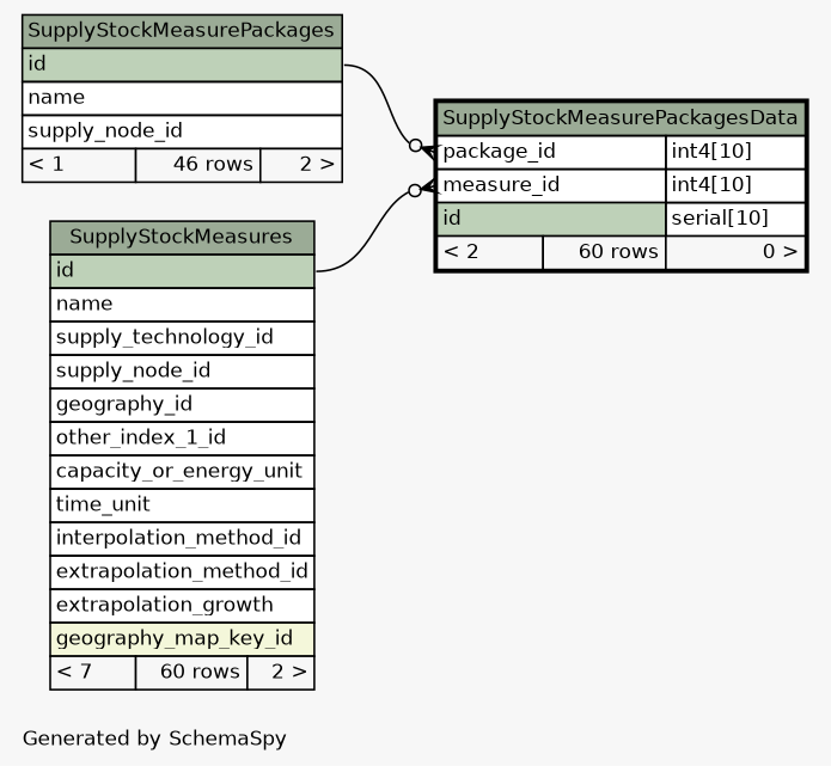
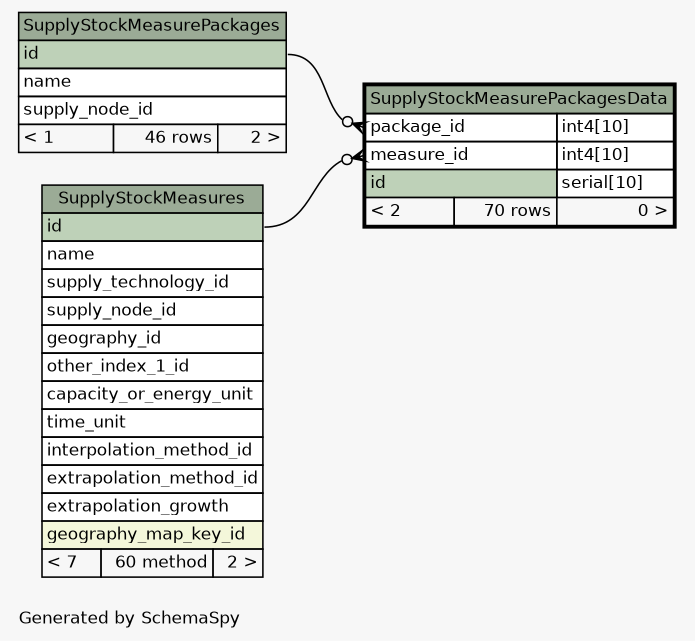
  digraph {
    bgcolor="#f7f7f7"
    fontname=Helvetica
    fontsize=11
    label="\nGenerated by SchemaSpy"
    labeljust=l
    nodesep=0.18
    rankdir=RL
    ranksep=0.46
    node [fontname=Helvetica fontsize=11 shape=plaintext]
    edge [arrowhead=none arrowsize=0.8 arrowtail=crowodot dir=back headport="id:e"]
-   n1 [label=<     <TABLE BORDER="2" CELLBORDER="1" CELLSPACING="0" BGCOLOR="#ffffff">       <TR><TD COLSPAN="3" BGCOLOR="#9bab96" ALIGN="CENTER">SupplyStockMeasurePackagesData</TD></TR>       <TR><TD PORT="package_id" COLSPAN="2" ALIGN="LEFT">package_id</TD><TD PORT="package_id.type" ALIGN="LEFT">int4[10]</TD></TR>       <TR><TD PORT="measure_id" COLSPAN="2" ALIGN="LEFT">measure_id</TD><TD PORT="measure_id.type" ALIGN="LEFT">int4[10]</TD></TR>       <TR><TD PORT="id" COLSPAN="2" BGCOLOR="#bed1b8" ALIGN="LEFT">id</TD><TD PORT="id.type" ALIGN="LEFT">serial[10]</TD></TR>       <TR><TD ALIGN="LEFT" BGCOLOR="#f7f7f7">&lt; 2</TD><TD ALIGN="RIGHT" BGCOLOR="#f7f7f7">60 rows</TD><TD ALIGN="RIGHT" BGCOLOR="#f7f7f7">0 &gt;</TD></TR>     </TABLE>>]
-   n2 [label=<     <TABLE BORDER="0" CELLBORDER="1" CELLSPACING="0" BGCOLOR="#ffffff">       <TR><TD COLSPAN="3" BGCOLOR="#9bab96" ALIGN="CENTER">SupplyStockMeasures</TD></TR>       <TR><TD PORT="id" COLSPAN="3" BGCOLOR="#bed1b8" ALIGN="LEFT">id</TD></TR>       <TR><TD PORT="name" COLSPAN="3" ALIGN="LEFT">name</TD></TR>       <TR><TD PORT="supply_technology_id" COLSPAN="3" ALIGN="LEFT">supply_technology_id</TD></TR>       <TR><TD PORT="supply_node_id" COLSPAN="3" ALIGN="LEFT">supply_node_id</TD></TR>       <TR><TD PORT="geography_id" COLSPAN="3" ALIGN="LEFT">geography_id</TD></TR>       <TR><TD PORT="other_index_1_id" COLSPAN="3" ALIGN="LEFT">other_index_1_id</TD></TR>       <TR><TD PORT="capacity_or_energy_unit" COLSPAN="3" ALIGN="LEFT">capacity_or_energy_unit</TD></TR>       <TR><TD PORT="time_unit" COLSPAN="3" ALIGN="LEFT">time_unit</TD></TR>       <TR><TD PORT="interpolation_method_id" COLSPAN="3" ALIGN="LEFT">interpolation_method_id</TD></TR>       <TR><TD PORT="extrapolation_method_id" COLSPAN="3" ALIGN="LEFT">extrapolation_method_id</TD></TR>       <TR><TD PORT="extrapolation_growth" COLSPAN="3" ALIGN="LEFT">extrapolation_growth</TD></TR>       <TR><TD PORT="geography_map_key_id" COLSPAN="3" BGCOLOR="#f4f7da" ALIGN="LEFT">geography_map_key_id</TD></TR>       <TR><TD ALIGN="LEFT" BGCOLOR="#f7f7f7">&lt; 7</TD><TD ALIGN="RIGHT" BGCOLOR="#f7f7f7">60 rows</TD><TD ALIGN="RIGHT" BGCOLOR="#f7f7f7">2 &gt;</TD></TR>     </TABLE>>]
+   n1 [label=<     <TABLE BORDER="2" CELLBORDER="1" CELLSPACING="0" BGCOLOR="#ffffff">       <TR><TD COLSPAN="3" BGCOLOR="#9bab96" ALIGN="CENTER">SupplyStockMeasurePackagesData</TD></TR>       <TR><TD PORT="package_id" COLSPAN="2" ALIGN="LEFT">package_id</TD><TD PORT="package_id.type" ALIGN="LEFT">int4[10]</TD></TR>       <TR><TD PORT="measure_id" COLSPAN="2" ALIGN="LEFT">measure_id</TD><TD PORT="measure_id.type" ALIGN="LEFT">int4[10]</TD></TR>       <TR><TD PORT="id" COLSPAN="2" BGCOLOR="#bed1b8" ALIGN="LEFT">id</TD><TD PORT="id.type" ALIGN="LEFT">serial[10]</TD></TR>       <TR><TD ALIGN="LEFT" BGCOLOR="#f7f7f7">&lt; 2</TD><TD ALIGN="RIGHT" BGCOLOR="#f7f7f7">70 rows</TD><TD ALIGN="RIGHT" BGCOLOR="#f7f7f7">0 &gt;</TD></TR>     </TABLE>>]
+   n2 [label=<     <TABLE BORDER="0" CELLBORDER="1" CELLSPACING="0" BGCOLOR="#ffffff">       <TR><TD COLSPAN="3" BGCOLOR="#9bab96" ALIGN="CENTER">SupplyStockMeasures</TD></TR>       <TR><TD PORT="id" COLSPAN="3" BGCOLOR="#bed1b8" ALIGN="LEFT">id</TD></TR>       <TR><TD PORT="name" COLSPAN="3" ALIGN="LEFT">name</TD></TR>       <TR><TD PORT="supply_technology_id" COLSPAN="3" ALIGN="LEFT">supply_technology_id</TD></TR>       <TR><TD PORT="supply_node_id" COLSPAN="3" ALIGN="LEFT">supply_node_id</TD></TR>       <TR><TD PORT="geography_id" COLSPAN="3" ALIGN="LEFT">geography_id</TD></TR>       <TR><TD PORT="other_index_1_id" COLSPAN="3" ALIGN="LEFT">other_index_1_id</TD></TR>       <TR><TD PORT="capacity_or_energy_unit" COLSPAN="3" ALIGN="LEFT">capacity_or_energy_unit</TD></TR>       <TR><TD PORT="time_unit" COLSPAN="3" ALIGN="LEFT">time_unit</TD></TR>       <TR><TD PORT="interpolation_method_id" COLSPAN="3" ALIGN="LEFT">interpolation_method_id</TD></TR>       <TR><TD PORT="extrapolation_method_id" COLSPAN="3" ALIGN="LEFT">extrapolation_method_id</TD></TR>       <TR><TD PORT="extrapolation_growth" COLSPAN="3" ALIGN="LEFT">extrapolation_growth</TD></TR>       <TR><TD PORT="geography_map_key_id" COLSPAN="3" BGCOLOR="#f4f7da" ALIGN="LEFT">geography_map_key_id</TD></TR>       <TR><TD ALIGN="LEFT" BGCOLOR="#f7f7f7">&lt; 7</TD><TD ALIGN="RIGHT" BGCOLOR="#f7f7f7">60 method</TD><TD ALIGN="RIGHT" BGCOLOR="#f7f7f7">2 &gt;</TD></TR>     </TABLE>>]
    n3 [label=<     <TABLE BORDER="0" CELLBORDER="1" CELLSPACING="0" BGCOLOR="#ffffff">       <TR><TD COLSPAN="3" BGCOLOR="#9bab96" ALIGN="CENTER">SupplyStockMeasurePackages</TD></TR>       <TR><TD PORT="id" COLSPAN="3" BGCOLOR="#bed1b8" ALIGN="LEFT">id</TD></TR>       <TR><TD PORT="name" COLSPAN="3" ALIGN="LEFT">name</TD></TR>       <TR><TD PORT="supply_node_id" COLSPAN="3" ALIGN="LEFT">supply_node_id</TD></TR>       <TR><TD ALIGN="LEFT" BGCOLOR="#f7f7f7">&lt; 1</TD><TD ALIGN="RIGHT" BGCOLOR="#f7f7f7">46 rows</TD><TD ALIGN="RIGHT" BGCOLOR="#f7f7f7">2 &gt;</TD></TR>     </TABLE>>]
    n1 -> n2 [tailport="measure_id:w"]
    n1 -> n3 [tailport="package_id:w"]
  }
